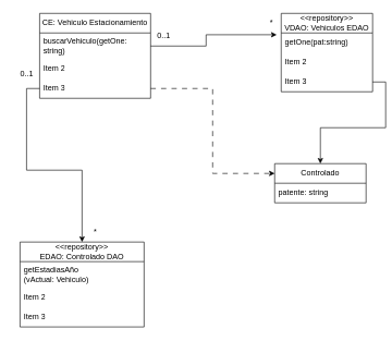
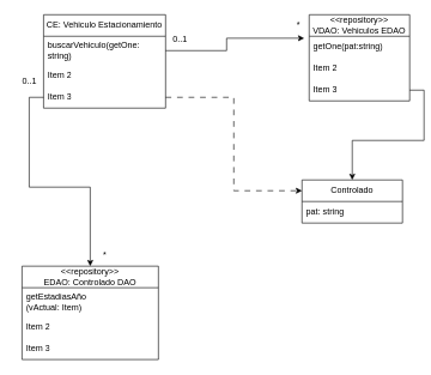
  <mxCell id="0" />
  <mxCell id="1" parent="0" />
  <mxCell id="2" value="CE: Vehiculo Estacionamiento" style="swimlane;fontStyle=0;childLayout=stackLayout;horizontal=1;startSize=30;horizontalStack=0;resizeParent=1;resizeParentMax=0;resizeLast=0;collapsible=1;marginBottom=0;whiteSpace=wrap;html=1;" parent="1" vertex="1"><mxGeometry x="60" y="20" width="170" height="130" as="geometry" /></mxCell>
  <mxCell id="3" value="buscarVehiculo(getOne: string)" style="text;strokeColor=none;fillColor=none;align=left;verticalAlign=middle;spacingLeft=4;spacingRight=4;overflow=hidden;points=[[0,0.5],[1,0.5]];portConstraint=eastwest;rotatable=0;whiteSpace=wrap;html=1;" parent="2" vertex="1"><mxGeometry y="30" width="170" height="40" as="geometry" /></mxCell>
  <mxCell id="4" value="Item 2" style="text;strokeColor=none;fillColor=none;align=left;verticalAlign=middle;spacingLeft=4;spacingRight=4;overflow=hidden;points=[[0,0.5],[1,0.5]];portConstraint=eastwest;rotatable=0;whiteSpace=wrap;html=1;" parent="2" vertex="1"><mxGeometry y="70" width="170" height="30" as="geometry" /></mxCell>
  <mxCell id="5" value="Item 3" style="text;strokeColor=none;fillColor=none;align=left;verticalAlign=middle;spacingLeft=4;spacingRight=4;overflow=hidden;points=[[0,0.5],[1,0.5]];portConstraint=eastwest;rotatable=0;whiteSpace=wrap;html=1;" parent="2" vertex="1"><mxGeometry y="100" width="170" height="30" as="geometry" /></mxCell>
  <mxCell id="6" value="&lt;div&gt;&lt;span style=&quot;font-size: 12px;&quot;&gt;&amp;lt;&amp;lt;repository&amp;gt;&amp;gt;&lt;/span&gt;&lt;/div&gt;&lt;div&gt;&lt;span style=&quot;font-size: 12px;&quot;&gt;VDAO: Vehiculos EDAO&lt;/span&gt;&lt;/div&gt;" style="swimlane;fontStyle=0;childLayout=stackLayout;horizontal=1;startSize=30;horizontalStack=0;resizeParent=1;resizeParentMax=0;resizeLast=0;collapsible=1;marginBottom=0;whiteSpace=wrap;html=1;" parent="1" vertex="1"><mxGeometry x="430" y="20" width="140" height="120" as="geometry" /></mxCell>
  <mxCell id="7" value="getOne(pat:string)" style="text;strokeColor=none;fillColor=none;align=left;verticalAlign=middle;spacingLeft=4;spacingRight=4;overflow=hidden;points=[[0,0.5],[1,0.5]];portConstraint=eastwest;rotatable=0;whiteSpace=wrap;html=1;" parent="6" vertex="1"><mxGeometry y="30" width="140" height="30" as="geometry" /></mxCell>
  <mxCell id="8" value="Item 2" style="text;strokeColor=none;fillColor=none;align=left;verticalAlign=middle;spacingLeft=4;spacingRight=4;overflow=hidden;points=[[0,0.5],[1,0.5]];portConstraint=eastwest;rotatable=0;whiteSpace=wrap;html=1;" parent="6" vertex="1"><mxGeometry y="60" width="140" height="30" as="geometry" /></mxCell>
  <mxCell id="9" value="Item 3" style="text;strokeColor=none;fillColor=none;align=left;verticalAlign=middle;spacingLeft=4;spacingRight=4;overflow=hidden;points=[[0,0.5],[1,0.5]];portConstraint=eastwest;rotatable=0;whiteSpace=wrap;html=1;" parent="6" vertex="1"><mxGeometry y="90" width="140" height="30" as="geometry" /></mxCell>
  <mxCell id="10" value="0..1" style="text;html=1;align=center;verticalAlign=middle;resizable=0;points=[];autosize=1;strokeColor=none;fillColor=none;" parent="1" vertex="1"><mxGeometry x="230" y="40" width="40" height="30" as="geometry" /></mxCell>
  <mxCell id="11" value="*" style="text;html=1;align=center;verticalAlign=middle;resizable=0;points=[];autosize=1;strokeColor=none;fillColor=none;" parent="1" vertex="1"><mxGeometry x="400" y="20" width="30" height="30" as="geometry" /></mxCell>
  <mxCell id="12" value="Controlado" style="swimlane;fontStyle=0;childLayout=stackLayout;horizontal=1;startSize=30;horizontalStack=0;resizeParent=1;resizeParentMax=0;resizeLast=0;collapsible=1;marginBottom=0;whiteSpace=wrap;html=1;" parent="1" vertex="1"><mxGeometry x="420" y="250" width="140" height="60" as="geometry" /></mxCell>
- <mxCell id="13" value="patente: string" style="text;strokeColor=none;fillColor=none;align=left;verticalAlign=middle;spacingLeft=4;spacingRight=4;overflow=hidden;points=[[0,0.5],[1,0.5]];portConstraint=eastwest;rotatable=0;whiteSpace=wrap;html=1;" parent="12" vertex="1"><mxGeometry y="30" width="140" height="30" as="geometry" /></mxCell>
+ <mxCell id="13" value="pat: string" style="text;strokeColor=none;fillColor=none;align=left;verticalAlign=middle;spacingLeft=4;spacingRight=4;overflow=hidden;points=[[0,0.5],[1,0.5]];portConstraint=eastwest;rotatable=0;whiteSpace=wrap;html=1;" parent="12" vertex="1"><mxGeometry y="30" width="140" height="30" as="geometry" /></mxCell>
  <mxCell id="14" style="edgeStyle=orthogonalEdgeStyle;rounded=0;orthogonalLoop=1;jettySize=auto;html=1;exitX=1;exitY=0.5;exitDx=0;exitDy=0;entryX=0.5;entryY=0;entryDx=0;entryDy=0;" parent="1" source="9" target="12" edge="1"><mxGeometry relative="1" as="geometry" /></mxCell>
  <mxCell id="15" style="edgeStyle=orthogonalEdgeStyle;rounded=0;orthogonalLoop=1;jettySize=auto;html=1;exitX=1;exitY=0.5;exitDx=0;exitDy=0;entryX=0;entryY=0.25;entryDx=0;entryDy=0;dashed=1;dashPattern=8 8;" parent="1" source="5" target="12" edge="1"><mxGeometry relative="1" as="geometry" /></mxCell>
  <mxCell id="16" value="&lt;div&gt;&lt;span style=&quot;font-size: 12px;&quot;&gt;&amp;lt;&amp;lt;repository&amp;gt;&amp;gt;&lt;/span&gt;&lt;/div&gt;&lt;div&gt;&lt;span style=&quot;font-size: 12px;&quot;&gt;EDAO: Controlado DAO&lt;/span&gt;&lt;/div&gt;" style="swimlane;fontStyle=0;childLayout=stackLayout;horizontal=1;startSize=30;horizontalStack=0;resizeParent=1;resizeParentMax=0;resizeLast=0;collapsible=1;marginBottom=0;whiteSpace=wrap;html=1;" parent="1" vertex="1"><mxGeometry x="30" y="370" width="190" height="130" as="geometry" /></mxCell>
- <mxCell id="17" value="&lt;div&gt;&lt;span style=&quot;font-size: 12px;&quot;&gt;getEstadiasAño&lt;/span&gt;&lt;/div&gt;&lt;div&gt;&lt;span style=&quot;font-size: 12px;&quot;&gt;(vActual: Vehiculo)&lt;/span&gt;&lt;/div&gt;" style="text;strokeColor=none;fillColor=none;align=left;verticalAlign=middle;spacingLeft=4;spacingRight=4;overflow=hidden;points=[[0,0.5],[1,0.5]];portConstraint=eastwest;rotatable=0;whiteSpace=wrap;html=1;" parent="16" vertex="1"><mxGeometry y="30" width="190" height="40" as="geometry" /></mxCell>
+ <mxCell id="17" value="&lt;div&gt;&lt;span style=&quot;font-size: 12px;&quot;&gt;getEstadiasAño&lt;/span&gt;&lt;/div&gt;&lt;div&gt;&lt;span style=&quot;font-size: 12px;&quot;&gt;(vActual: Item)&lt;/span&gt;&lt;/div&gt;" style="text;strokeColor=none;fillColor=none;align=left;verticalAlign=middle;spacingLeft=4;spacingRight=4;overflow=hidden;points=[[0,0.5],[1,0.5]];portConstraint=eastwest;rotatable=0;whiteSpace=wrap;html=1;" parent="16" vertex="1"><mxGeometry y="30" width="190" height="40" as="geometry" /></mxCell>
  <mxCell id="18" value="Item 2" style="text;strokeColor=none;fillColor=none;align=left;verticalAlign=middle;spacingLeft=4;spacingRight=4;overflow=hidden;points=[[0,0.5],[1,0.5]];portConstraint=eastwest;rotatable=0;whiteSpace=wrap;html=1;" parent="16" vertex="1"><mxGeometry y="70" width="190" height="30" as="geometry" /></mxCell>
  <mxCell id="19" value="Item 3" style="text;strokeColor=none;fillColor=none;align=left;verticalAlign=middle;spacingLeft=4;spacingRight=4;overflow=hidden;points=[[0,0.5],[1,0.5]];portConstraint=eastwest;rotatable=0;whiteSpace=wrap;html=1;" parent="16" vertex="1"><mxGeometry y="100" width="190" height="30" as="geometry" /></mxCell>
  <mxCell id="20" style="edgeStyle=orthogonalEdgeStyle;rounded=0;orthogonalLoop=1;jettySize=auto;html=1;exitX=1;exitY=0.5;exitDx=0;exitDy=0;entryX=0.77;entryY=1.089;entryDx=0;entryDy=0;entryPerimeter=0;" parent="1" source="3" target="11" edge="1"><mxGeometry relative="1" as="geometry" /></mxCell>
  <mxCell id="21" style="edgeStyle=orthogonalEdgeStyle;rounded=0;orthogonalLoop=1;jettySize=auto;html=1;exitX=0;exitY=0.5;exitDx=0;exitDy=0;" parent="1" source="5" target="16" edge="1"><mxGeometry relative="1" as="geometry" /></mxCell>
  <mxCell id="22" value="0..1&lt;div&gt;&lt;br&gt;&lt;/div&gt;" style="text;html=1;align=center;verticalAlign=middle;resizable=0;points=[];autosize=1;strokeColor=none;fillColor=none;" parent="1" vertex="1"><mxGeometry x="20" y="100" width="40" height="40" as="geometry" /></mxCell>
  <mxCell id="23" value="*" style="text;html=1;align=center;verticalAlign=middle;resizable=0;points=[];autosize=1;strokeColor=none;fillColor=none;" parent="1" vertex="1"><mxGeometry x="130" y="340" width="30" height="30" as="geometry" /></mxCell>
